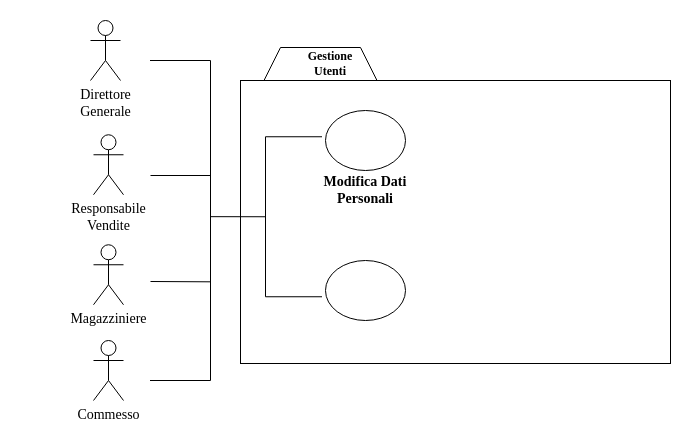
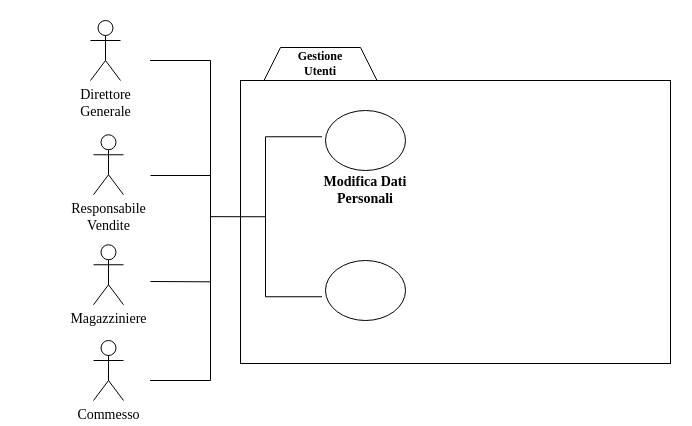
  <mxCell id="0" />
  <mxCell id="1" parent="0" />
  <mxCell id="2" value="" style="shape=hexagon;perimeter=hexagonPerimeter2;whiteSpace=wrap;html=1;fixedSize=1;" parent="1" vertex="1"><mxGeometry x="260" y="47" width="120" height="80" as="geometry" /></mxCell>
  <mxCell id="3" value="&lt;div&gt;&lt;font style=&quot;font-size: 14px&quot; face=&quot;Times New Roman&quot;&gt;Direttore&lt;/font&gt;&lt;/div&gt;&lt;div&gt;&lt;font style=&quot;font-size: 14px&quot; face=&quot;Times New Roman&quot;&gt;Generale&lt;br&gt;&lt;/font&gt;&lt;/div&gt;" style="shape=umlActor;verticalLabelPosition=bottom;verticalAlign=top;html=1;outlineConnect=0;" parent="1" vertex="1"><mxGeometry x="90" y="20" width="30" height="60" as="geometry" /></mxCell>
  <mxCell id="4" value="&lt;div&gt;&lt;font style=&quot;font-size: 14px&quot; face=&quot;Times New Roman&quot;&gt;Responsabile&lt;/font&gt;&lt;/div&gt;&lt;div&gt;&lt;font style=&quot;font-size: 14px&quot; face=&quot;Times New Roman&quot;&gt;Vendite&lt;br&gt;&lt;/font&gt;&lt;/div&gt;" style="shape=umlActor;verticalLabelPosition=bottom;verticalAlign=top;html=1;outlineConnect=0;" parent="1" vertex="1"><mxGeometry x="93" y="134.25" width="30" height="60" as="geometry" /></mxCell>
  <mxCell id="5" value="&lt;font style=&quot;font-size: 14px&quot; face=&quot;Times New Roman&quot;&gt;Magazziniere&lt;/font&gt;" style="shape=umlActor;verticalLabelPosition=bottom;verticalAlign=top;html=1;outlineConnect=0;" parent="1" vertex="1"><mxGeometry x="93" y="244.25" width="30" height="60" as="geometry" /></mxCell>
  <mxCell id="6" value="&lt;font style=&quot;font-size: 14px&quot; face=&quot;Times New Roman&quot;&gt;Commesso&lt;/font&gt;" style="shape=umlActor;verticalLabelPosition=bottom;verticalAlign=top;html=1;outlineConnect=0;" parent="1" vertex="1"><mxGeometry x="93" y="340" width="30" height="60" as="geometry" /></mxCell>
  <mxCell id="7" value="" style="rounded=0;whiteSpace=wrap;html=1;" parent="1" vertex="1"><mxGeometry x="240" y="80" width="430" height="283" as="geometry" /></mxCell>
  <mxCell id="8" value="&lt;div&gt;&lt;br&gt;&lt;/div&gt;&lt;div&gt;&lt;br&gt;&lt;/div&gt;&lt;div&gt;&lt;br&gt;&lt;/div&gt;&lt;div&gt;&lt;br&gt;&lt;/div&gt;&lt;div&gt;&lt;br&gt;&lt;/div&gt;&lt;div&gt;&lt;br&gt;&lt;/div&gt;" style="ellipse;whiteSpace=wrap;html=1;" parent="1" vertex="1"><mxGeometry x="325" y="110" width="80" height="60" as="geometry" /></mxCell>
  <mxCell id="9" value="&lt;div&gt;&lt;font style=&quot;font-size: 14px&quot; face=&quot;Times New Roman&quot;&gt;&lt;b&gt;Modifica Dati&lt;/b&gt;&lt;/font&gt;&lt;/div&gt;&lt;div&gt;&lt;font style=&quot;font-size: 12px&quot;&gt;&lt;font style=&quot;font-size: 14px&quot; face=&quot;Times New Roman&quot;&gt;&lt;b&gt;Personali&lt;/b&gt;&lt;/font&gt;&lt;br&gt;&lt;/font&gt;&lt;/div&gt;" style="text;html=1;strokeColor=none;fillColor=none;align=center;verticalAlign=middle;whiteSpace=wrap;rounded=0;" parent="1" vertex="1"><mxGeometry x="300" y="180" width="130" height="20" as="geometry" /></mxCell>
  <mxCell id="10" value="&lt;div&gt;&lt;br&gt;&lt;/div&gt;&lt;div&gt;&lt;br&gt;&lt;/div&gt;&lt;div&gt;&lt;br&gt;&lt;/div&gt;&lt;div&gt;&lt;br&gt;&lt;/div&gt;&lt;div&gt;&lt;br&gt;&lt;/div&gt;&lt;div&gt;&lt;br&gt;&lt;/div&gt;" style="ellipse;whiteSpace=wrap;html=1;" parent="1" vertex="1"><mxGeometry x="325" y="260" width="80" height="60" as="geometry" /></mxCell>
  <mxCell id="11" value="" style="shape=partialRectangle;whiteSpace=wrap;html=1;bottom=1;right=1;left=1;top=0;fillColor=none;routingCenterX=-0.5;rotation=-90;" parent="1" vertex="1"><mxGeometry x="20" y="190" width="320" height="60" as="geometry" /></mxCell>
  <mxCell id="12" value="" style="endArrow=none;html=1;" parent="1" edge="1"><mxGeometry width="50" height="50" relative="1" as="geometry"><mxPoint x="150" y="175" as="sourcePoint" /><mxPoint x="210" y="175" as="targetPoint" /></mxGeometry></mxCell>
  <mxCell id="13" value="" style="endArrow=none;html=1;" parent="1" edge="1"><mxGeometry width="50" height="50" relative="1" as="geometry"><mxPoint x="150" y="281" as="sourcePoint" /><mxPoint x="210" y="281.32" as="targetPoint" /></mxGeometry></mxCell>
- <mxCell id="14" value="&lt;div align=&quot;center&quot;&gt;&lt;font face=&quot;Times New Roman&quot;&gt;&lt;b&gt;Gestione&lt;/b&gt;&lt;/font&gt;&lt;/div&gt;&lt;div align=&quot;center&quot;&gt;&lt;font face=&quot;Times New Roman&quot;&gt;&lt;b&gt;Utenti&lt;/b&gt;&lt;br&gt;&lt;/font&gt;&lt;/div&gt;" style="text;html=1;strokeColor=none;fillColor=none;align=center;verticalAlign=middle;whiteSpace=wrap;rounded=0;" parent="1" vertex="1"><mxGeometry x="310" y="53" width="40" height="20" as="geometry" /></mxCell>
+ <mxCell id="14" value="&lt;div align=&quot;center&quot;&gt;&lt;font face=&quot;Times New Roman&quot;&gt;&lt;b&gt;Gestione&lt;/b&gt;&lt;/font&gt;&lt;/div&gt;&lt;div align=&quot;center&quot;&gt;&lt;font face=&quot;Times New Roman&quot;&gt;&lt;b&gt;Utenti&lt;/b&gt;&lt;br&gt;&lt;/font&gt;&lt;/div&gt;" style="text;html=1;strokeColor=none;fillColor=none;align=center;verticalAlign=middle;whiteSpace=wrap;rounded=0;" parent="1" vertex="1"><mxGeometry x="300" y="53" width="40" height="20" as="geometry" /></mxCell>
  <mxCell id="15" value="" style="shape=partialRectangle;whiteSpace=wrap;html=1;bottom=1;right=1;left=1;top=0;fillColor=none;routingCenterX=-0.5;rotation=90;" parent="1" vertex="1"><mxGeometry x="213" y="188.25" width="160" height="56" as="geometry" /></mxCell>
  <mxCell id="16" value="" style="endArrow=none;html=1;entryX=0.5;entryY=1;entryDx=0;entryDy=0;exitX=0.512;exitY=0.995;exitDx=0;exitDy=0;exitPerimeter=0;" parent="1" source="11" target="15" edge="1"><mxGeometry width="50" height="50" relative="1" as="geometry"><mxPoint x="290" y="270" as="sourcePoint" /><mxPoint x="340" y="220" as="targetPoint" /></mxGeometry></mxCell>
